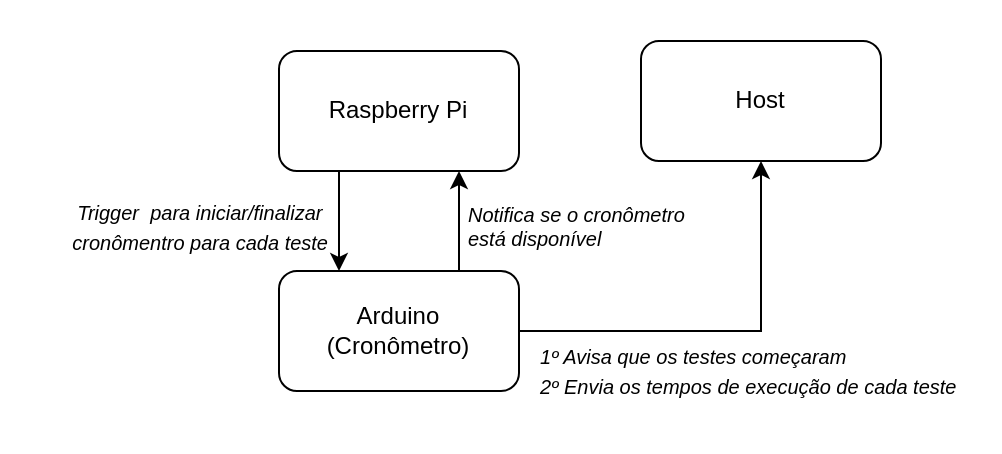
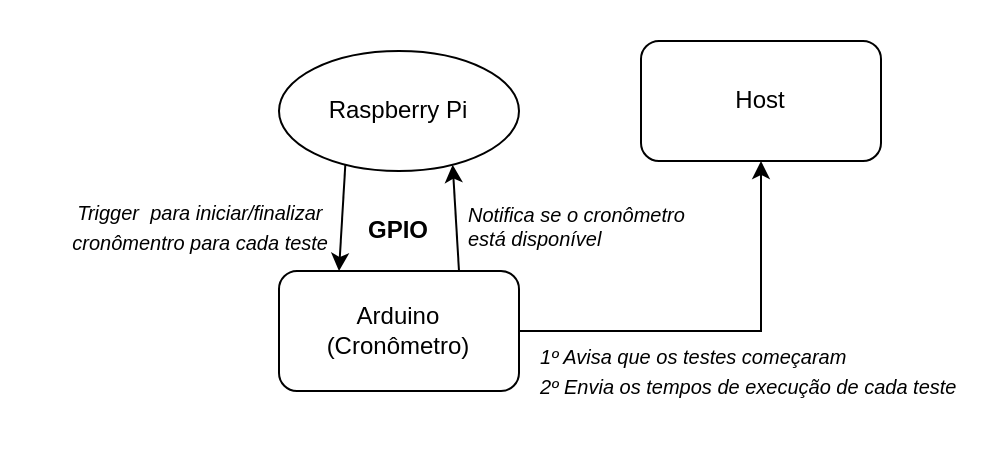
  <mxCell id="0" />
  <mxCell id="1" parent="0" />
- <mxCell id="2" value="Raspberry Pi" style="rounded=1;whiteSpace=wrap;html=1;" parent="1" vertex="1"><mxGeometry x="139" y="25" width="120" height="60" as="geometry" /></mxCell>
+ <mxCell id="2" value="Raspberry Pi" style="ellipse;whiteSpace=wrap;html=1;" parent="1" vertex="1"><mxGeometry x="139" y="25" width="120" height="60" as="geometry" /></mxCell>
  <mxCell id="3" style="edgeStyle=orthogonalEdgeStyle;rounded=0;orthogonalLoop=1;jettySize=auto;html=1;entryX=0.5;entryY=1;entryDx=0;entryDy=0;" parent="1" source="4" target="5" edge="1"><mxGeometry relative="1" as="geometry" /></mxCell>
  <mxCell id="4" value="Arduino&lt;br&gt;(Cronômetro)" style="rounded=1;whiteSpace=wrap;html=1;" parent="1" vertex="1"><mxGeometry x="139" y="135" width="120" height="60" as="geometry" /></mxCell>
  <mxCell id="5" value="Host" style="rounded=1;whiteSpace=wrap;html=1;" parent="1" vertex="1"><mxGeometry x="320" y="20" width="120" height="60" as="geometry" /></mxCell>
  <mxCell id="6" value="&lt;font style=&quot;font-size: 10px;&quot;&gt;&lt;i&gt;1º Avisa que os testes começaram&lt;br&gt;2º Envia os tempos de execução de cada teste&lt;br&gt;&lt;/i&gt;&lt;/font&gt;" style="text;html=1;strokeColor=none;fillColor=none;align=left;verticalAlign=middle;whiteSpace=wrap;rounded=0;" parent="1" vertex="1"><mxGeometry x="268" y="165" width="211" height="40" as="geometry" /></mxCell>
  <mxCell id="7" value="&lt;div style=&quot;&quot;&gt;&lt;span style=&quot;background-color: initial;&quot;&gt;&lt;i&gt;&lt;font style=&quot;font-size: 10px;&quot;&gt;Trigger&amp;nbsp; para iniciar/finalizar&amp;nbsp; cronômentro para cada teste&lt;/font&gt;&lt;/i&gt;&lt;/span&gt;&lt;br&gt;&lt;/div&gt;" style="text;html=1;strokeColor=none;fillColor=none;align=right;verticalAlign=middle;whiteSpace=wrap;rounded=0;" parent="1" vertex="1"><mxGeometry x="20" y="98" width="146" height="30" as="geometry" /></mxCell>
  <mxCell id="8" value="" style="endArrow=classic;html=1;rounded=0;exitX=0.25;exitY=1;exitDx=0;exitDy=0;entryX=0.25;entryY=0;entryDx=0;entryDy=0;" parent="1" source="2" target="4" edge="1"><mxGeometry width="50" height="50" relative="1" as="geometry"><mxPoint x="419" y="165" as="sourcePoint" /><mxPoint x="469" y="115" as="targetPoint" /></mxGeometry></mxCell>
  <mxCell id="9" value="" style="endArrow=classic;html=1;rounded=0;entryX=0.75;entryY=1;entryDx=0;entryDy=0;exitX=0.75;exitY=0;exitDx=0;exitDy=0;" parent="1" source="4" target="2" edge="1"><mxGeometry width="50" height="50" relative="1" as="geometry"><mxPoint x="299" y="125" as="sourcePoint" /><mxPoint x="309" y="85" as="targetPoint" /></mxGeometry></mxCell>
  <mxCell id="10" value="&lt;div style=&quot;font-size: 10px;&quot;&gt;&lt;font style=&quot;font-size: 10px;&quot;&gt;&lt;i&gt;Notifica se o cronômetro está disponível&lt;/i&gt;&lt;/font&gt;&lt;/div&gt;" style="text;html=1;strokeColor=none;fillColor=none;align=left;verticalAlign=middle;whiteSpace=wrap;rounded=0;" parent="1" vertex="1"><mxGeometry x="232" y="103" width="118" height="20" as="geometry" /></mxCell>
+ <mxCell id="11" value="&lt;b&gt;GPIO&lt;/b&gt;" style="text;html=1;strokeColor=none;fillColor=none;align=center;verticalAlign=middle;whiteSpace=wrap;rounded=0;" parent="1" vertex="1"><mxGeometry x="169" y="105" width="60" height="20" as="geometry" /></mxCell>
